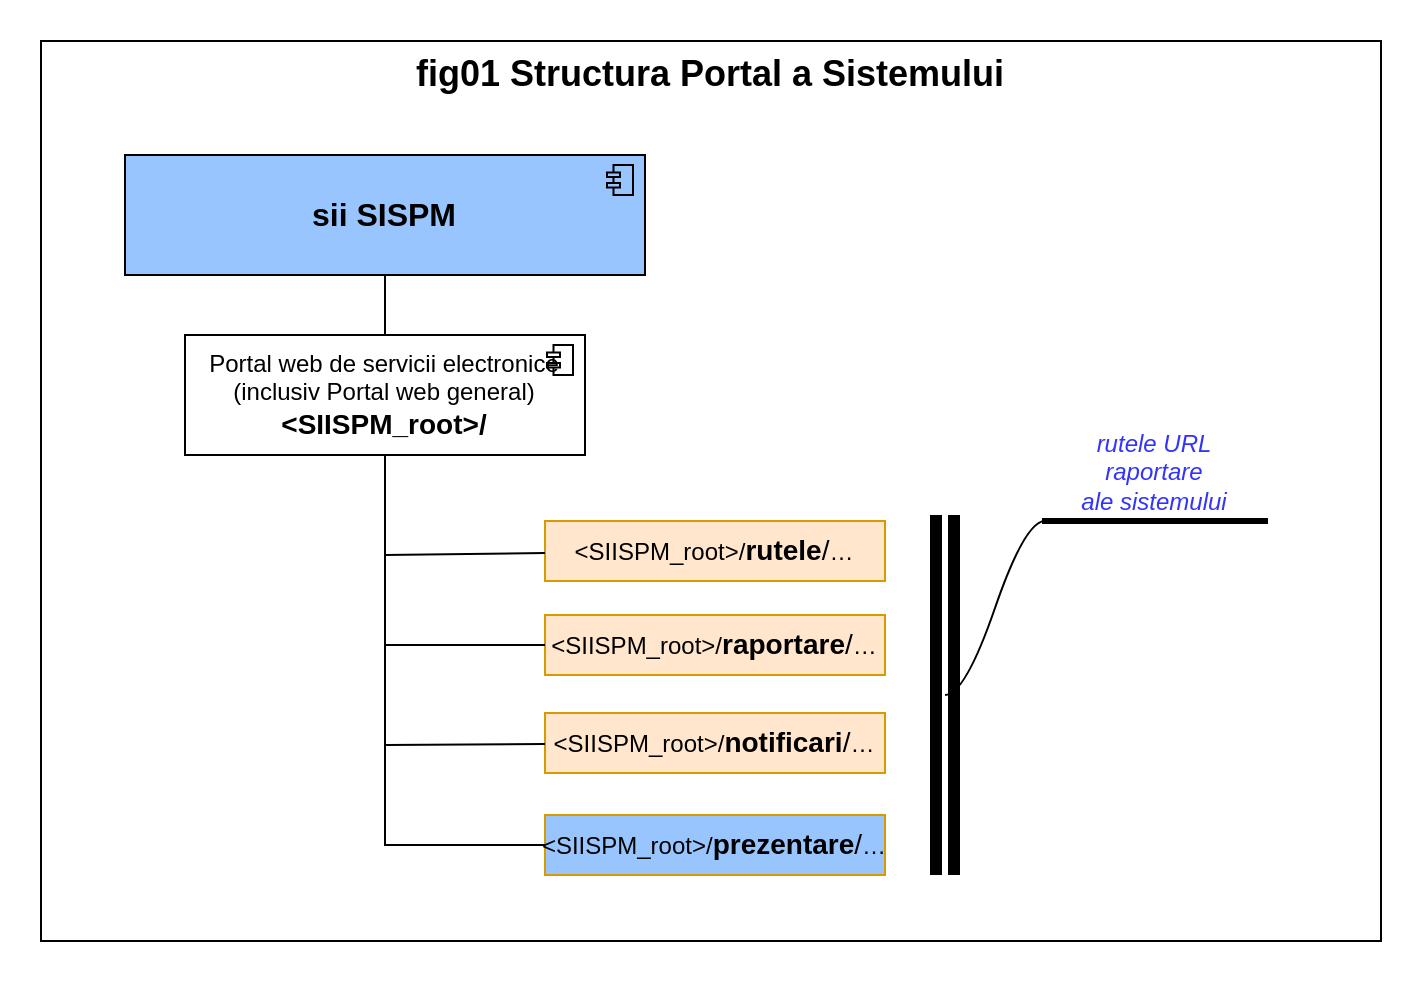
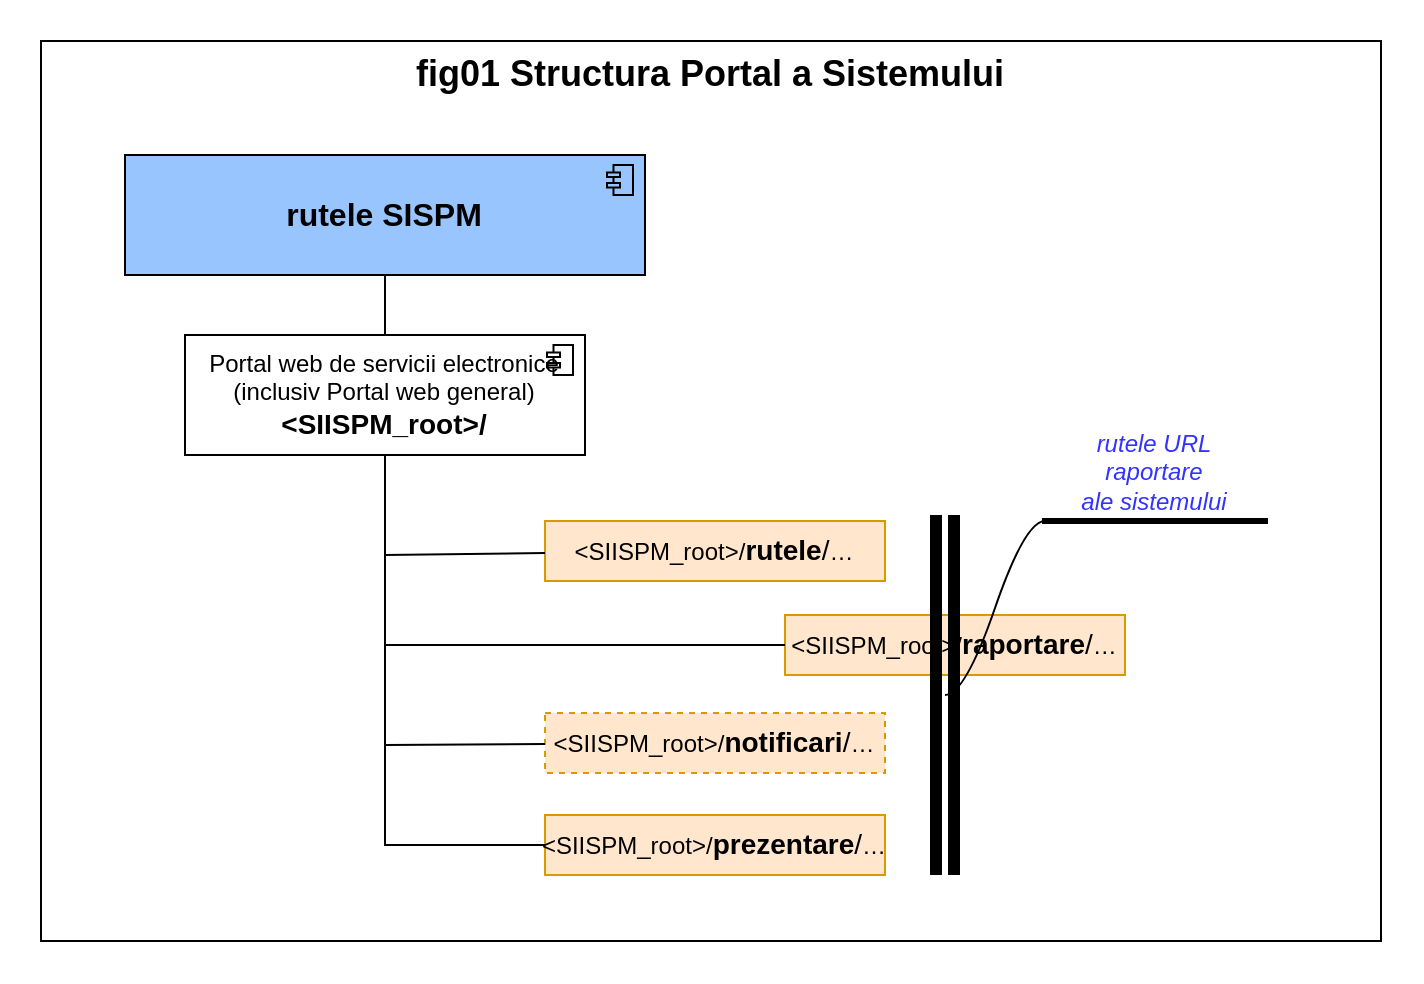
  <mxCell id="0" />
  <mxCell id="1" parent="0" />
  <mxCell id="2" value="fig01 Structura Portal a Sistemului" style="rounded=0;whiteSpace=wrap;html=1;strokeColor=#000000;fontFamily=Helvetica;fontSize=18;fontColor=#000000;fillColor=#ffffff;verticalAlign=top;align=center;fontStyle=1" parent="1" vertex="1"><mxGeometry x="20" y="20" width="670" height="450" as="geometry" /></mxCell>
- <mxCell id="3" value="&lt;font size=&quot;1&quot; color=&quot;#000000&quot;&gt;&lt;b style=&quot;font-size: 16px;&quot;&gt;sii SISPM&lt;/b&gt;&lt;/font&gt;" style="html=1;outlineConnect=0;whiteSpace=wrap;fillColor=#99c5ff;shape=mxgraph.archimate3.application;appType=comp;archiType=square;strokeColor=#000000;verticalAlign=middle;align=center;" parent="1" vertex="1"><mxGeometry x="62" y="77" width="260" height="60" as="geometry" /></mxCell>
+ <mxCell id="3" value="&lt;font size=&quot;1&quot; color=&quot;#000000&quot;&gt;&lt;b style=&quot;font-size: 16px;&quot;&gt;rutele SISPM&lt;/b&gt;&lt;/font&gt;" style="html=1;outlineConnect=0;whiteSpace=wrap;fillColor=#99c5ff;shape=mxgraph.archimate3.application;appType=comp;archiType=square;strokeColor=#000000;verticalAlign=middle;align=center;" parent="1" vertex="1"><mxGeometry x="62" y="77" width="260" height="60" as="geometry" /></mxCell>
  <mxCell id="4" value="Portal web de servicii electronice (inclusiv Portal web general)&lt;br&gt;&lt;b&gt;&lt;font style=&quot;font-size: 14px;&quot;&gt;&amp;lt;SIISPM_root&amp;gt;/&lt;/font&gt;&lt;/b&gt;" style="html=1;outlineConnect=0;whiteSpace=wrap;fillColor=#ffffff;shape=mxgraph.archimate3.application;appType=comp;archiType=square;strokeColor=#000000;verticalAlign=middle;align=center;fontSize=12;fontStyle=0;fontColor=#000000;" parent="1" vertex="1"><mxGeometry x="92" y="167" width="200" height="60" as="geometry" /></mxCell>
  <mxCell id="5" value="" style="endArrow=none;html=1;rounded=0;fontFamily=Helvetica;fontSize=12;fontColor=default;strokeColor=#000000;" parent="1" source="4" target="3" edge="1"><mxGeometry width="50" height="50" relative="1" as="geometry"><mxPoint x="-38.005" y="297" as="sourcePoint" /><mxPoint x="31.469" y="257" as="targetPoint" /></mxGeometry></mxCell>
  <mxCell id="6" value="&amp;lt;SIISPM_root&amp;gt;/&lt;font style=&quot;font-size: 14px;&quot;&gt;&lt;b&gt;rutele&lt;/b&gt;/&lt;/font&gt;…" style="rounded=0;whiteSpace=wrap;html=1;strokeColor=#d79b00;fontFamily=Helvetica;fontSize=12;fillColor=#ffe6cc;fontColor=#000000;" parent="1" vertex="1"><mxGeometry x="272" y="260" width="170" height="30" as="geometry" /></mxCell>
- <mxCell id="7" value="&amp;lt;SIISPM_root&amp;gt;/&lt;font style=&quot;font-size: 14px;&quot;&gt;&lt;b&gt;raportare&lt;/b&gt;/&lt;/font&gt;…" style="rounded=0;whiteSpace=wrap;html=1;strokeColor=#d79b00;fontFamily=Helvetica;fontSize=12;fillColor=#ffe6cc;fontColor=#000000;" parent="1" vertex="1"><mxGeometry x="272" y="307" width="170" height="30" as="geometry" /></mxCell>
- <mxCell id="8" value="&amp;lt;SIISPM_root&amp;gt;/&lt;font style=&quot;font-size: 14px;&quot;&gt;&lt;b&gt;notificari&lt;/b&gt;/&lt;/font&gt;…" style="rounded=0;whiteSpace=wrap;html=1;strokeColor=#d79b00;fontFamily=Helvetica;fontSize=12;fillColor=#ffe6cc;fontColor=#000000;" parent="1" vertex="1"><mxGeometry x="272" y="356" width="170" height="30" as="geometry" /></mxCell>
- <mxCell id="9" value="&amp;lt;SIISPM_root&amp;gt;/&lt;font style=&quot;font-size: 14px;&quot;&gt;&lt;b&gt;prezentare&lt;/b&gt;/&lt;/font&gt;…" style="rounded=0;whiteSpace=wrap;html=1;strokeColor=#d79b00;fontFamily=Helvetica;fontSize=12;fillColor=#99c5ff;fontColor=#000000;" parent="1" vertex="1"><mxGeometry x="272" y="407" width="170" height="30" as="geometry" /></mxCell>
+ <mxCell id="7" value="&amp;lt;SIISPM_root&amp;gt;/&lt;font style=&quot;font-size: 14px;&quot;&gt;&lt;b&gt;raportare&lt;/b&gt;/&lt;/font&gt;…" style="rounded=0;whiteSpace=wrap;html=1;strokeColor=#d79b00;fontFamily=Helvetica;fontSize=12;fillColor=#ffe6cc;fontColor=#000000;" parent="1" vertex="1"><mxGeometry x="392" y="307" width="170" height="30" as="geometry" /></mxCell>
+ <mxCell id="8" value="&amp;lt;SIISPM_root&amp;gt;/&lt;font style=&quot;font-size: 14px;&quot;&gt;&lt;b&gt;notificari&lt;/b&gt;/&lt;/font&gt;…" style="rounded=0;whiteSpace=wrap;html=1;strokeColor=#d79b00;fontFamily=Helvetica;fontSize=12;fillColor=#ffe6cc;fontColor=#000000;dashed=1;" parent="1" vertex="1"><mxGeometry x="272" y="356" width="170" height="30" as="geometry" /></mxCell>
+ <mxCell id="9" value="&amp;lt;SIISPM_root&amp;gt;/&lt;font style=&quot;font-size: 14px;&quot;&gt;&lt;b&gt;prezentare&lt;/b&gt;/&lt;/font&gt;…" style="rounded=0;whiteSpace=wrap;html=1;strokeColor=#d79b00;fontFamily=Helvetica;fontSize=12;fillColor=#ffe6cc;fontColor=#000000;" parent="1" vertex="1"><mxGeometry x="272" y="407" width="170" height="30" as="geometry" /></mxCell>
  <mxCell id="10" value="" style="endArrow=none;html=1;rounded=0;fontFamily=Helvetica;fontSize=12;fontColor=#000000;strokeColor=#000000;" parent="1" source="6" target="4" edge="1"><mxGeometry width="50" height="50" relative="1" as="geometry"><mxPoint x="175" y="347" as="sourcePoint" /><mxPoint x="225" y="297" as="targetPoint" /><Array as="points"><mxPoint x="192" y="277" /></Array></mxGeometry></mxCell>
  <mxCell id="11" value="" style="endArrow=none;html=1;rounded=0;fontFamily=Helvetica;fontSize=12;fontColor=#000000;strokeColor=#000000;" parent="1" source="7" target="4" edge="1"><mxGeometry width="50" height="50" relative="1" as="geometry"><mxPoint x="282" y="286" as="sourcePoint" /><mxPoint x="202" y="237" as="targetPoint" /><Array as="points"><mxPoint x="192" y="322" /></Array></mxGeometry></mxCell>
  <mxCell id="12" value="" style="endArrow=none;html=1;rounded=0;fontFamily=Helvetica;fontSize=12;fontColor=#000000;strokeColor=#000000;" parent="1" source="8" target="4" edge="1"><mxGeometry width="50" height="50" relative="1" as="geometry"><mxPoint x="292" y="296" as="sourcePoint" /><mxPoint x="212" y="247" as="targetPoint" /><Array as="points"><mxPoint x="192" y="372" /></Array></mxGeometry></mxCell>
  <mxCell id="13" value="" style="endArrow=none;html=1;rounded=0;fontFamily=Helvetica;fontSize=12;fontColor=#000000;strokeColor=#000000;" parent="1" source="9" target="4" edge="1"><mxGeometry width="50" height="50" relative="1" as="geometry"><mxPoint x="302" y="306" as="sourcePoint" /><mxPoint x="222" y="257" as="targetPoint" /><Array as="points"><mxPoint x="192" y="422" /></Array></mxGeometry></mxCell>
  <mxCell id="14" value="rutele URL&lt;br&gt;raportare&lt;br&gt;ale sistemului" style="whiteSpace=wrap;html=1;shape=partialRectangle;top=0;left=0;bottom=1;right=0;points=[[0,1],[1,1]];fillColor=none;align=center;verticalAlign=bottom;routingCenterY=0.5;snapToPoint=1;recursiveResize=0;autosize=1;treeFolding=1;treeMoving=1;newEdgeStyle={&quot;edgeStyle&quot;:&quot;entityRelationEdgeStyle&quot;,&quot;startArrow&quot;:&quot;none&quot;,&quot;endArrow&quot;:&quot;none&quot;,&quot;segment&quot;:10,&quot;curved&quot;:1,&quot;sourcePerimeterSpacing&quot;:0,&quot;targetPerimeterSpacing&quot;:0};strokeColor=#000000;strokeWidth=3;fontColor=#3333FF;fontStyle=2" vertex="1" parent="1"><mxGeometry x="522" y="200" width="110" height="60" as="geometry" /></mxCell>
  <mxCell id="15" value="" style="edgeStyle=entityRelationEdgeStyle;startArrow=none;endArrow=none;segment=10;curved=1;sourcePerimeterSpacing=0;targetPerimeterSpacing=0;rounded=0;strokeColor=#000000;" edge="1" target="14" parent="1"><mxGeometry relative="1" as="geometry"><mxPoint x="472" y="347" as="sourcePoint" /></mxGeometry></mxCell>
  <mxCell id="16" value="" style="shape=link;html=1;rounded=0;fontColor=#000000;strokeColor=#000000;strokeWidth=6;" edge="1" parent="1"><mxGeometry width="100" relative="1" as="geometry"><mxPoint x="472" y="257" as="sourcePoint" /><mxPoint x="472" y="437" as="targetPoint" /></mxGeometry></mxCell>
